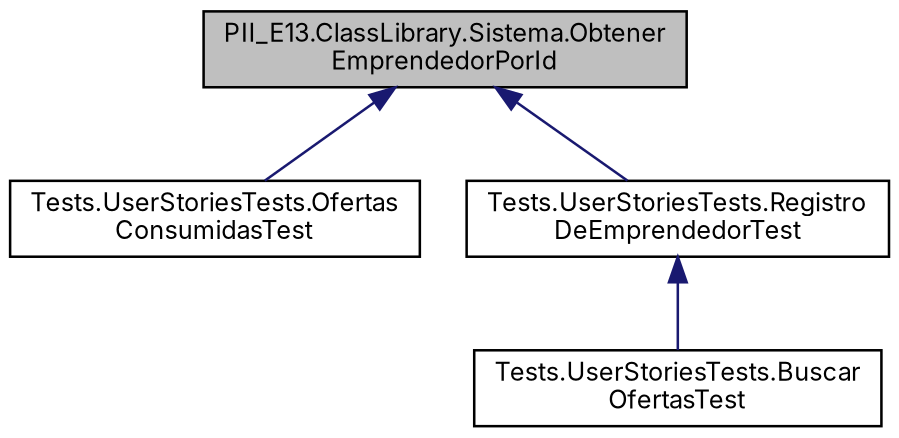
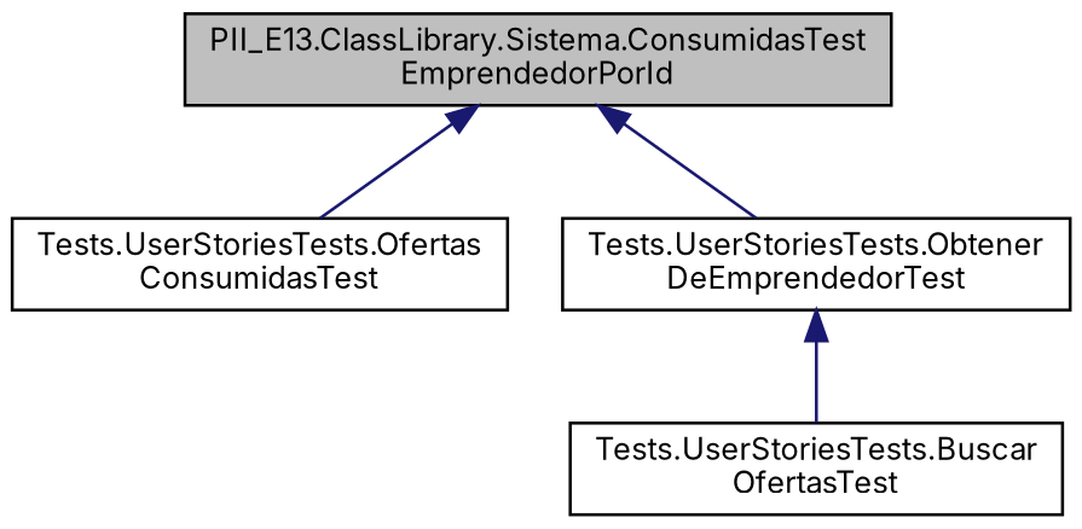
  digraph {
    fontname=Inter
    rankdir=TB
    node [color=black fillcolor=white fontname=Inter fontsize=10 shape=record style=filled]
    edge [color=midnightblue dir=back fontname=Inter fontsize=10 labelfontname=Helvetica labelfontsize=10 style=solid]
-   n1 [fillcolor=grey75 fontcolor=black height=0.2 label="PII_E13.ClassLibrary.Sistema.Obtener\lEmprendedorPorId" width=0.4]
+   n1 [fillcolor=grey75 fontcolor=black height=0.2 label="PII_E13.ClassLibrary.Sistema.ConsumidasTest\lEmprendedorPorId" width=0.4]
    n2 [height=0.2 label="Tests.UserStoriesTests.Ofertas\lConsumidasTest" width=0.4]
-   n3 [height=0.2 label="Tests.UserStoriesTests.Registro\lDeEmprendedorTest" width=0.4]
+   n3 [height=0.2 label="Tests.UserStoriesTests.Obtener\lDeEmprendedorTest" width=0.4]
    n4 [height=0.2 label="Tests.UserStoriesTests.Buscar\lOfertasTest" width=0.4]
    n1 -> n2
    n1 -> n3
    n3 -> n4
  }
